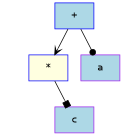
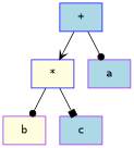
  digraph {
    ordering=out
    node [fontname=monospace shape=rect style=filled fillcolor=lightblue color=purple]
    edge [fontname=monospace fontsize=10 arrowhead=dot]
    n1 [label="+" color=blue]
    n2 [label="*" fillcolor=lightyellow color=blue]
    a
+   b [fillcolor=lightyellow]
    c
    n1 -> n2 [arrowhead=vee]
    n1 -> a
+   n2 -> b
    n2 -> c [arrowhead=box]
  }
